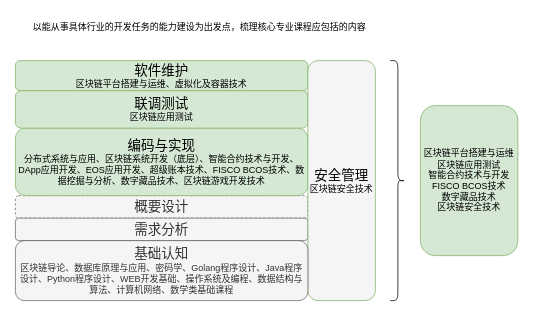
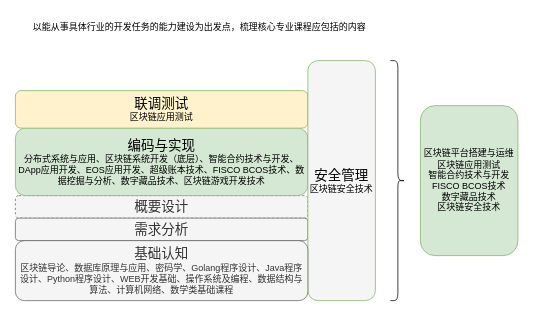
  <mxCell id="0" />
  <mxCell id="1" parent="0" />
  <mxCell id="2" value="&lt;font style=&quot;font-size: 18px;&quot;&gt;概要设计&lt;/font&gt;" style="rounded=1;whiteSpace=wrap;html=1;fillColor=#f5f5f5;fontColor=#333333;strokeColor=#666666;dashed=1;" vertex="1" parent="1"><mxGeometry x="20" y="260" width="390" height="30" as="geometry" /></mxCell>
  <mxCell id="3" value="&lt;font style=&quot;font-size: 18px;&quot;&gt;需求分析&lt;/font&gt;" style="rounded=1;whiteSpace=wrap;html=1;fillColor=#f5f5f5;fontColor=#333333;strokeColor=#666666;" vertex="1" parent="1"><mxGeometry x="20" y="290" width="390" height="30" as="geometry" /></mxCell>
  <mxCell id="4" value="&lt;font style=&quot;font-size: 18px;&quot;&gt;编码与实现&lt;br&gt;&lt;/font&gt;&lt;div&gt;分布式系统与应用、&lt;span style=&quot;background-color: initial;&quot;&gt;区块链系统开发（底层）、&lt;/span&gt;&lt;span style=&quot;background-color: initial;&quot;&gt;智能合约技术与开发、&lt;/span&gt;&lt;span style=&quot;background-color: initial;&quot;&gt;DApp应用开发、&lt;/span&gt;&lt;span style=&quot;background-color: initial;&quot;&gt;EOS应用开发、&lt;/span&gt;&lt;span style=&quot;background-color: initial;&quot;&gt;超级账本技术、&lt;/span&gt;&lt;span style=&quot;background-color: initial;&quot;&gt;FISCO BCOS技术、&lt;/span&gt;&lt;span style=&quot;background-color: initial;&quot;&gt;数据挖掘与分析、数字藏品技术、区块链游戏开发技术&lt;/span&gt;&lt;/div&gt;" style="rounded=1;whiteSpace=wrap;html=1;fillColor=#d5e8d4;strokeColor=#82b366;" vertex="1" parent="1"><mxGeometry x="20" y="170" width="390" height="90" as="geometry" /></mxCell>
- <mxCell id="5" value="&lt;font style=&quot;font-size: 18px;&quot;&gt;联调测试&lt;br&gt;&lt;/font&gt;区块链应用测试" style="rounded=1;whiteSpace=wrap;html=1;fillColor=#d5e8d4;strokeColor=#82b366;" vertex="1" parent="1"><mxGeometry x="20" y="120" width="390" height="50" as="geometry" /></mxCell>
- <mxCell id="6" value="&lt;font style=&quot;font-size: 18px;&quot;&gt;软件维护&lt;br&gt;&lt;/font&gt;区块链平台搭建与运维、虚拟化及容器技术" style="rounded=1;whiteSpace=wrap;html=1;fillColor=#d5e8d4;strokeColor=#82b366;" vertex="1" parent="1"><mxGeometry x="20" y="80" width="390" height="40" as="geometry" /></mxCell>
+ <mxCell id="5" value="&lt;font style=&quot;font-size: 18px;&quot;&gt;联调测试&lt;br&gt;&lt;/font&gt;区块链应用测试" style="rounded=1;whiteSpace=wrap;html=1;fillColor=#fff2cc;strokeColor=#82b366;" vertex="1" parent="1"><mxGeometry x="20" y="120" width="390" height="50" as="geometry" /></mxCell>
  <mxCell id="7" value="&lt;font style=&quot;font-size: 18px;&quot;&gt;安全管理&lt;/font&gt;&lt;br&gt;区块链安全技术" style="rounded=1;whiteSpace=wrap;html=1;fillColor=#f5f5f5;strokeColor=#82b366;" vertex="1" parent="1"><mxGeometry x="410" y="80" width="90" height="320" as="geometry" /></mxCell>
  <mxCell id="8" value="&lt;font style=&quot;font-size: 18px;&quot;&gt;基础认知&lt;/font&gt;&lt;br&gt;&lt;div&gt;区块链导论、&lt;span style=&quot;background-color: initial;&quot;&gt;数据库原理与应用、&lt;/span&gt;&lt;span style=&quot;background-color: initial;&quot;&gt;密码学、&lt;/span&gt;&lt;span style=&quot;background-color: initial;&quot;&gt;Golang程序设计、&lt;/span&gt;&lt;span style=&quot;background-color: initial;&quot;&gt;Java程序设计、&lt;/span&gt;&lt;span style=&quot;background-color: initial;&quot;&gt;Python程序设计、&lt;/span&gt;&lt;span style=&quot;background-color: initial;&quot;&gt;WEB开发基础、&lt;/span&gt;&lt;span style=&quot;background-color: initial;&quot;&gt;操作系统及编程、&lt;/span&gt;&lt;span style=&quot;background-color: initial;&quot;&gt;数据结构与算法、&lt;/span&gt;&lt;span style=&quot;background-color: initial;&quot;&gt;计算机网络、&lt;/span&gt;&lt;span style=&quot;background-color: initial;&quot;&gt;数学类基础课程&lt;/span&gt;&lt;/div&gt;" style="rounded=1;whiteSpace=wrap;html=1;fillColor=#f5f5f5;fontColor=#333333;strokeColor=#666666;" vertex="1" parent="1"><mxGeometry x="20" y="320" width="390" height="80" as="geometry" /></mxCell>
  <mxCell id="9" value="以能从事具体行业的开发任务的能力建设为出发点，梳理核心专业课程应包括的内容" style="text;html=1;align=center;verticalAlign=middle;resizable=0;points=[];autosize=1;strokeColor=none;fillColor=none;" vertex="1" parent="1"><mxGeometry x="30" y="20" width="470" height="30" as="geometry" /></mxCell>
  <mxCell id="10" value="" style="shape=curlyBracket;whiteSpace=wrap;html=1;rounded=1;flipH=1;labelPosition=right;verticalLabelPosition=middle;align=left;verticalAlign=middle;" vertex="1" parent="1"><mxGeometry x="520" y="80" width="20" height="320" as="geometry" /></mxCell>
  <mxCell id="11" value="区块链平台搭建与运维&lt;br&gt;区块链应用测试&lt;br&gt;&lt;span style=&quot;border-color: var(--border-color); background-color: initial;&quot;&gt;智能合约技术与开发&lt;br&gt;&lt;/span&gt;&lt;span style=&quot;border-color: var(--border-color); background-color: initial;&quot;&gt;FISCO BCOS技术&lt;br&gt;&lt;/span&gt;数字藏品技术&lt;br&gt;区块链安全技术" style="rounded=1;whiteSpace=wrap;html=1;fillColor=#d5e8d4;strokeColor=#82b366;" vertex="1" parent="1"><mxGeometry x="560" y="140" width="130" height="200" as="geometry" /></mxCell>
